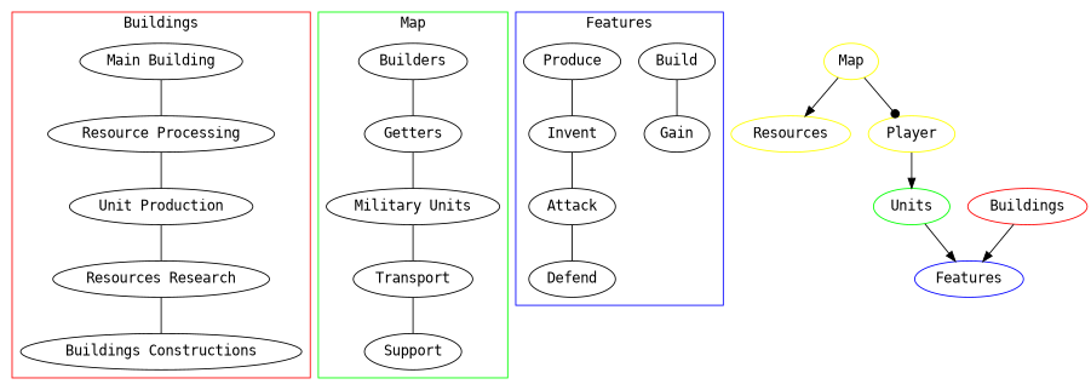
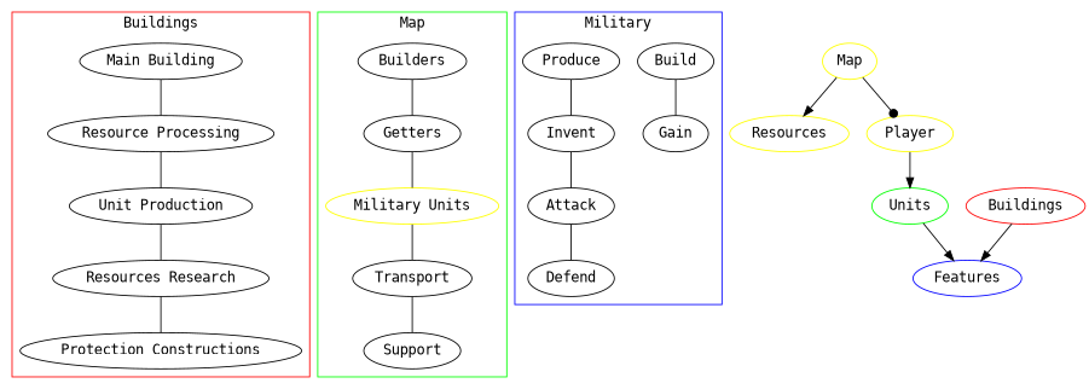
  digraph {
    fontname="DejaVu Sans Mono"
    node [fontname="DejaVu Sans Mono"]
    edge [arrowhead=none fontname="DejaVu Sans Mono"]
    "Main Building"
    "Resource Processing"
    "Unit Production"
    n4 [label="Resources Research"]
-   "Protection Constructions" [label="Buildings Constructions"]
+   "Protection Constructions"
    Builders
    Getters
-   "Military Units"
+   "Military Units" [color=yellow]
    Transport
    Support
    Build
    Gain
    Produce
    Invent
    Attack
    Defend
    Map [color=yellow]
    Resources [color=yellow]
    Player [color=yellow]
    Units [color=green]
    Buildings [color=red]
    Features [color=blue]
    subgraph cluster_1 {
      color=red
      label=Buildings
      "Main Building"
      "Resource Processing"
      "Unit Production"
      n4
      "Protection Constructions"
    }
    subgraph cluster_2 {
      color=green
      label=Map
      Builders
      Getters
      "Military Units"
      Transport
      Support
    }
    subgraph cluster_3 {
      color=blue
-     label=Features
+     label=Military
      Build
      Gain
      Produce
      Invent
      Attack
      Defend
    }
    "Main Building" -> "Resource Processing"
    "Resource Processing" -> "Unit Production"
    "Unit Production" -> n4
    n4 -> "Protection Constructions"
    Builders -> Getters
    Getters -> "Military Units"
    "Military Units" -> Transport
    Transport -> Support
    Build -> Gain
    Produce -> Invent
    Invent -> Attack
    Attack -> Defend
    Map -> Resources [arrowhead=""]
    Map -> Player [arrowhead=dot]
    Player -> Units [arrowhead=""]
    Units -> Features [arrowhead=""]
    Buildings -> Features [arrowhead=""]
  }
